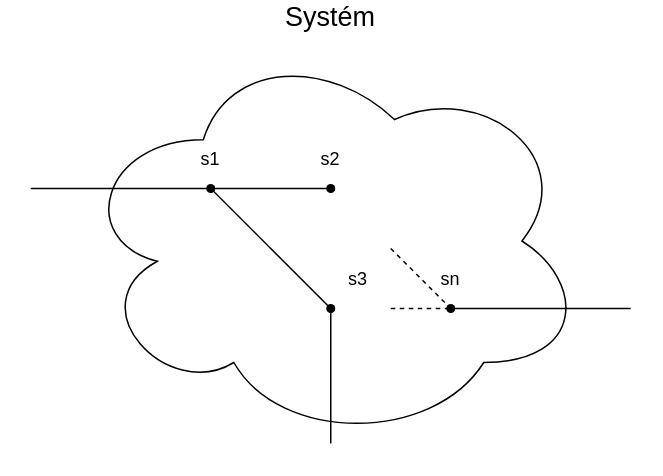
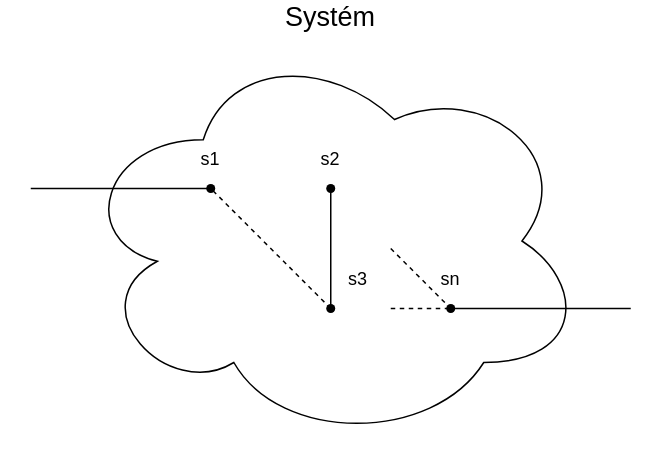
  <mxCell id="0" />
  <mxCell id="1" parent="0" />
  <mxCell id="2" value="&#10;s1&#10;" style="shape=waypoint;sketch=0;fillStyle=solid;size=6;pointerEvents=1;points=[];fillColor=none;resizable=0;rotatable=0;perimeter=centerPerimeter;snapToPoint=1;verticalAlign=middle;align=center;labelPosition=center;verticalLabelPosition=top;" vertex="1" parent="1"><mxGeometry x="130" y="110" width="20" height="20" as="geometry" /></mxCell>
  <mxCell id="3" value="s2" style="shape=waypoint;sketch=0;fillStyle=solid;size=6;pointerEvents=1;points=[];fillColor=none;resizable=0;rotatable=0;perimeter=centerPerimeter;snapToPoint=1;verticalAlign=middle;align=center;labelPosition=center;verticalLabelPosition=top;" vertex="1" parent="1"><mxGeometry x="210" y="110" width="20" height="20" as="geometry" /></mxCell>
  <mxCell id="4" value="s3" style="shape=waypoint;sketch=0;fillStyle=solid;size=6;pointerEvents=1;points=[];fillColor=none;resizable=0;rotatable=0;perimeter=centerPerimeter;snapToPoint=1;verticalAlign=bottom;align=left;labelPosition=right;verticalLabelPosition=top;" vertex="1" parent="1"><mxGeometry x="210" y="190" width="20" height="20" as="geometry" /></mxCell>
  <mxCell id="5" value="sn" style="shape=waypoint;sketch=0;fillStyle=solid;size=6;pointerEvents=1;points=[];fillColor=none;resizable=0;rotatable=0;perimeter=centerPerimeter;snapToPoint=1;verticalAlign=middle;align=center;labelPosition=center;verticalLabelPosition=top;" vertex="1" parent="1"><mxGeometry x="290" y="190" width="20" height="20" as="geometry" /></mxCell>
  <mxCell id="6" value="" style="endArrow=none;html=1;rounded=0;entryX=0.8;entryY=0.6;entryDx=0;entryDy=0;entryPerimeter=0;" edge="1" parent="1" target="2"><mxGeometry width="50" height="50" relative="1" as="geometry"><mxPoint x="20" y="120" as="sourcePoint" /><mxPoint x="300" y="190" as="targetPoint" /></mxGeometry></mxCell>
- <mxCell id="7" value="" style="endArrow=none;html=1;rounded=0;" edge="1" parent="1" source="2" target="3"><mxGeometry width="50" height="50" relative="1" as="geometry"><mxPoint x="30" y="130" as="sourcePoint" /><mxPoint x="150" y="130" as="targetPoint" /></mxGeometry></mxCell>
- <mxCell id="8" value="" style="endArrow=none;html=1;rounded=0;exitX=0.45;exitY=0.2;exitDx=0;exitDy=0;exitPerimeter=0;" edge="1" parent="1" source="4" target="13"><mxGeometry width="50" height="50" relative="1" as="geometry"><mxPoint x="150" y="210" as="sourcePoint" /><mxPoint x="230" y="210" as="targetPoint" /></mxGeometry></mxCell>
- <mxCell id="9" value="" style="endArrow=none;html=1;rounded=0;exitX=0.55;exitY=0.85;exitDx=0;exitDy=0;exitPerimeter=0;entryX=0.3;entryY=0.5;entryDx=0;entryDy=0;entryPerimeter=0;" edge="1" parent="1" source="4" target="2"><mxGeometry width="50" height="50" relative="1" as="geometry"><mxPoint x="230" y="210" as="sourcePoint" /><mxPoint x="230" y="130" as="targetPoint" /></mxGeometry></mxCell>
+ <mxCell id="8" value="" style="endArrow=none;html=1;rounded=0;exitX=0.45;exitY=0.2;exitDx=0;exitDy=0;exitPerimeter=0;entryX=0.65;entryY=1;entryDx=0;entryDy=0;entryPerimeter=0;" edge="1" parent="1" source="4" target="3"><mxGeometry width="50" height="50" relative="1" as="geometry"><mxPoint x="150" y="210" as="sourcePoint" /><mxPoint x="230" y="210" as="targetPoint" /></mxGeometry></mxCell>
+ <mxCell id="9" value="" style="endArrow=none;html=1;rounded=0;exitX=0.55;exitY=0.85;exitDx=0;exitDy=0;exitPerimeter=0;entryX=0.3;entryY=0.5;entryDx=0;entryDy=0;entryPerimeter=0;dashed=1;" edge="1" parent="1" source="4" target="2"><mxGeometry width="50" height="50" relative="1" as="geometry"><mxPoint x="230" y="210" as="sourcePoint" /><mxPoint x="230" y="130" as="targetPoint" /></mxGeometry></mxCell>
  <mxCell id="10" value="" style="endArrow=none;dashed=1;html=1;rounded=0;" edge="1" parent="1" target="5"><mxGeometry width="50" height="50" relative="1" as="geometry"><mxPoint x="260" y="200" as="sourcePoint" /><mxPoint x="300" y="190" as="targetPoint" /></mxGeometry></mxCell>
  <mxCell id="11" value="" style="endArrow=none;dashed=1;html=1;rounded=0;" edge="1" parent="1"><mxGeometry width="50" height="50" relative="1" as="geometry"><mxPoint x="260" y="160" as="sourcePoint" /><mxPoint x="300" y="200" as="targetPoint" /></mxGeometry></mxCell>
  <mxCell id="12" value="" style="endArrow=none;html=1;rounded=0;entryX=0.7;entryY=0.75;entryDx=0;entryDy=0;entryPerimeter=0;" edge="1" parent="1" target="5"><mxGeometry width="50" height="50" relative="1" as="geometry"><mxPoint x="420" y="200" as="sourcePoint" /><mxPoint x="300" y="190" as="targetPoint" /></mxGeometry></mxCell>
  <mxCell id="13" value="Systém " style="ellipse;shape=cloud;whiteSpace=wrap;html=1;fillColor=none;labelPosition=center;verticalLabelPosition=top;align=center;verticalAlign=bottom;fontSize=18;" vertex="1" parent="1"><mxGeometry x="50" y="20" width="340" height="270" as="geometry" /></mxCell>
